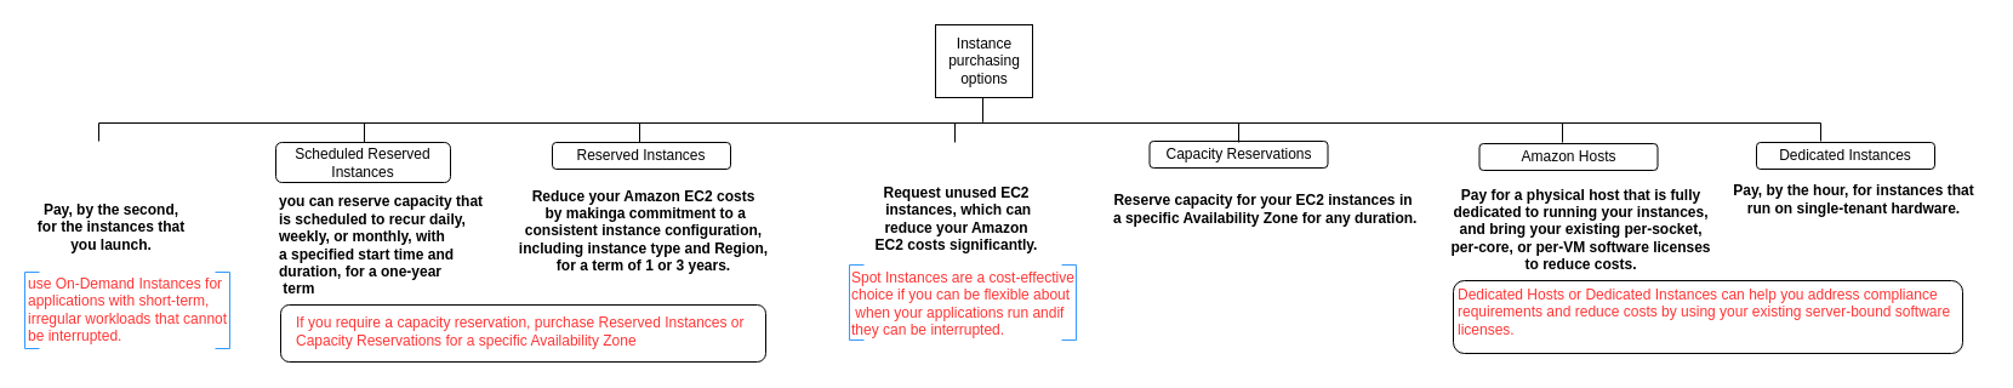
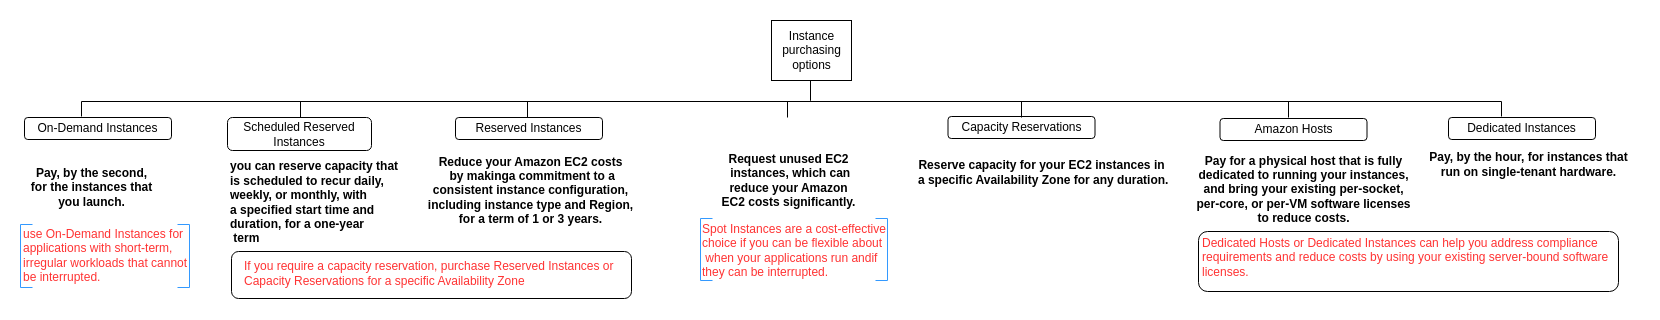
  <mxCell id="0" />
  <mxCell id="1" parent="0" />
  <mxCell id="2" value="Instance &lt;br&gt;purchasing &lt;br&gt;options" style="text;html=1;align=center;verticalAlign=middle;resizable=0;points=[];autosize=1;strokeColor=default;fillColor=none;" vertex="1" parent="1"><mxGeometry x="771" y="20" width="80" height="60" as="geometry" /></mxCell>
+ <mxCell id="3" value="On-Demand Instances" style="rounded=1;whiteSpace=wrap;html=1;strokeColor=default;fillColor=none;" vertex="1" parent="1"><mxGeometry x="24" y="117" width="147" height="22" as="geometry" /></mxCell>
  <mxCell id="4" value="Scheduled Reserved Instances" style="rounded=1;whiteSpace=wrap;html=1;strokeColor=default;fillColor=none;" vertex="1" parent="1"><mxGeometry x="227" y="117" width="144" height="33" as="geometry" /></mxCell>
  <mxCell id="5" value="Reserved Instances" style="rounded=1;whiteSpace=wrap;html=1;strokeColor=default;fillColor=none;" vertex="1" parent="1"><mxGeometry x="455" y="117" width="147" height="22" as="geometry" /></mxCell>
  <mxCell id="6" value="Amazon Hosts" style="rounded=1;whiteSpace=wrap;html=1;strokeColor=default;fillColor=none;" vertex="1" parent="1"><mxGeometry x="1219.5" y="118" width="147" height="22" as="geometry" /></mxCell>
  <mxCell id="7" value="Dedicated Instances" style="rounded=1;whiteSpace=wrap;html=1;strokeColor=default;fillColor=none;" vertex="1" parent="1"><mxGeometry x="1448" y="117" width="147" height="22" as="geometry" /></mxCell>
  <mxCell id="8" value="Capacity Reservations" style="rounded=1;whiteSpace=wrap;html=1;strokeColor=default;fillColor=none;" vertex="1" parent="1"><mxGeometry x="947.5" y="116" width="147" height="22" as="geometry" /></mxCell>
  <mxCell id="9" value="Pay, by the second, &lt;br&gt;for the instances that &lt;br&gt;you launch." style="text;html=1;align=center;verticalAlign=middle;resizable=0;points=[];autosize=1;strokeColor=none;fillColor=none;fontStyle=1" vertex="1" parent="1"><mxGeometry x="21" y="157" width="140" height="60" as="geometry" /></mxCell>
  <mxCell id="10" value="you can reserve capacity that &lt;br&gt;is scheduled to recur daily, &lt;br&gt;weekly, or monthly, with &lt;br&gt;a specified start time and &lt;br&gt;duration, for a one-year&lt;br&gt;&amp;nbsp;term" style="text;html=1;align=left;verticalAlign=middle;resizable=0;points=[];autosize=1;strokeColor=none;fillColor=none;fontStyle=1" vertex="1" parent="1"><mxGeometry x="228" y="152" width="190" height="100" as="geometry" /></mxCell>
  <mxCell id="11" value="Reduce your Amazon EC2 costs&lt;br&gt;&amp;nbsp;by makinga commitment to a &lt;br&gt;consistent instance configuration, &lt;br&gt;including instance type and Region, &lt;br&gt;for a term of 1 or 3 years." style="text;html=1;align=center;verticalAlign=middle;resizable=0;points=[];autosize=1;strokeColor=none;fillColor=none;fontStyle=1" vertex="1" parent="1"><mxGeometry x="415" y="145" width="230" height="90" as="geometry" /></mxCell>
  <mxCell id="12" value="Request unused EC2&lt;br&gt;&amp;nbsp;instances, which can &lt;br&gt;reduce your Amazon &lt;br&gt;EC2 costs significantly." style="text;html=1;align=center;verticalAlign=middle;resizable=0;points=[];autosize=1;strokeColor=none;fillColor=none;fontStyle=1" vertex="1" parent="1"><mxGeometry x="708" y="145" width="160" height="70" as="geometry" /></mxCell>
  <mxCell id="13" value="Pay for a physical host that is fully &lt;br&gt;dedicated to running your instances, &lt;br&gt;and bring your existing per-socket, &lt;br&gt;per-core, or per-VM software licenses &lt;br&gt;to reduce costs." style="text;html=1;align=center;verticalAlign=middle;resizable=0;points=[];autosize=1;strokeColor=none;fillColor=none;fontStyle=1" vertex="1" parent="1"><mxGeometry x="1183" y="144" width="240" height="90" as="geometry" /></mxCell>
  <mxCell id="14" value="Reserve capacity for your EC2 instances in&lt;br&gt;&amp;nbsp;a specific Availability Zone for any duration." style="text;html=1;align=center;verticalAlign=middle;resizable=0;points=[];autosize=1;strokeColor=none;fillColor=none;fontStyle=1" vertex="1" parent="1"><mxGeometry x="901" y="152" width="280" height="40" as="geometry" /></mxCell>
  <mxCell id="15" value="Pay, by the hour, for instances that &lt;br&gt;run on single-tenant hardware." style="text;html=1;align=center;verticalAlign=middle;resizable=0;points=[];autosize=1;strokeColor=none;fillColor=none;fontStyle=1" vertex="1" parent="1"><mxGeometry x="1418" y="144" width="220" height="40" as="geometry" /></mxCell>
  <mxCell id="16" value="" style="strokeWidth=1;html=1;shape=mxgraph.flowchart.annotation_1;align=left;pointerEvents=1;direction=south;" vertex="1" parent="1"><mxGeometry x="81" y="101" width="1420" height="15" as="geometry" /></mxCell>
  <mxCell id="17" value="" style="endArrow=none;html=1;rounded=0;" edge="1" parent="1"><mxGeometry width="50" height="50" relative="1" as="geometry"><mxPoint x="810" y="100" as="sourcePoint" /><mxPoint x="810" y="80" as="targetPoint" /></mxGeometry></mxCell>
  <mxCell id="18" value="" style="endArrow=none;html=1;rounded=0;" edge="1" parent="1"><mxGeometry width="50" height="50" relative="1" as="geometry"><mxPoint x="810" y="100" as="sourcePoint" /><mxPoint x="810" y="80" as="targetPoint" /></mxGeometry></mxCell>
  <mxCell id="19" value="" style="line;strokeWidth=1;html=1;fillColor=none;direction=south;" vertex="1" parent="1"><mxGeometry x="295" y="101" width="10" height="16" as="geometry" /></mxCell>
  <mxCell id="20" value="" style="line;strokeWidth=1;html=1;fillColor=none;direction=south;" vertex="1" parent="1"><mxGeometry x="522" y="101" width="10" height="16" as="geometry" /></mxCell>
  <mxCell id="21" value="" style="line;strokeWidth=1;html=1;fillColor=none;direction=south;" vertex="1" parent="1"><mxGeometry x="1016" y="101" width="10" height="16" as="geometry" /></mxCell>
  <mxCell id="22" value="" style="line;strokeWidth=1;html=1;fillColor=none;direction=south;" vertex="1" parent="1"><mxGeometry x="782" y="101" width="10" height="16" as="geometry" /></mxCell>
  <mxCell id="23" value="" style="line;strokeWidth=1;html=1;fillColor=none;direction=south;" vertex="1" parent="1"><mxGeometry x="1283" y="101" width="10" height="16" as="geometry" /></mxCell>
  <mxCell id="24" value="&lt;font color=&quot;#ff3333&quot;&gt;use On-Demand Instances for &lt;br&gt;applications with short-term,&amp;nbsp;&lt;br&gt;irregular workloads that cannot &lt;br&gt;be interrupted.&lt;/font&gt;" style="text;html=1;align=left;verticalAlign=middle;resizable=0;points=[];autosize=1;strokeColor=none;fillColor=none;" vertex="1" parent="1"><mxGeometry x="21" y="220" width="190" height="70" as="geometry" /></mxCell>
  <mxCell id="25" value="" style="strokeWidth=1;html=1;shape=mxgraph.flowchart.annotation_1;align=left;pointerEvents=1;fontColor=#000033;fillColor=none;strokeColor=#3399FF;" vertex="1" parent="1"><mxGeometry x="20" y="224" width="12" height="63" as="geometry" /></mxCell>
  <mxCell id="26" value="" style="strokeWidth=1;html=1;shape=mxgraph.flowchart.annotation_1;align=left;pointerEvents=1;fontColor=#000033;fillColor=none;direction=west;strokeColor=#3399FF;" vertex="1" parent="1"><mxGeometry x="177" y="224" width="12" height="63" as="geometry" /></mxCell>
  <mxCell id="27" value="Spot Instances are a cost-effective &lt;br&gt;choice if you can be flexible about&lt;br&gt;&amp;nbsp;when your applications run andif &lt;br&gt;they can be interrupted." style="text;html=1;align=left;verticalAlign=middle;resizable=0;points=[];autosize=1;strokeColor=none;fillColor=none;fontColor=#FF3333;" vertex="1" parent="1"><mxGeometry x="700" y="215" width="210" height="70" as="geometry" /></mxCell>
  <mxCell id="28" value="" style="strokeWidth=1;html=1;shape=mxgraph.flowchart.annotation_1;align=left;pointerEvents=1;fontColor=#000033;fillColor=none;strokeColor=#3399FF;" vertex="1" parent="1"><mxGeometry x="700" y="218" width="12" height="62" as="geometry" /></mxCell>
  <mxCell id="29" value="" style="strokeWidth=1;html=1;shape=mxgraph.flowchart.annotation_1;align=left;pointerEvents=1;fontColor=#000033;fillColor=none;direction=west;strokeColor=#3399FF;" vertex="1" parent="1"><mxGeometry x="875" y="218" width="12" height="62" as="geometry" /></mxCell>
  <mxCell id="30" value="Dedicated Hosts or Dedicated Instances can help you address compliance &lt;br&gt;requirements and reduce costs by using your existing server-bound software &lt;br&gt;licenses." style="text;html=1;align=left;verticalAlign=middle;resizable=0;points=[];autosize=1;strokeColor=none;fillColor=none;fontColor=#FF3333;" vertex="1" parent="1"><mxGeometry x="1200" y="226.5" width="430" height="60" as="geometry" /></mxCell>
  <mxCell id="31" value="" style="rounded=1;whiteSpace=wrap;html=1;fontColor=#FF3333;strokeColor=default;strokeWidth=1;fillColor=none;" vertex="1" parent="1"><mxGeometry x="1198" y="231" width="420" height="60" as="geometry" /></mxCell>
  <mxCell id="32" value="If you require a capacity reservation, purchase Reserved Instances or &lt;br&gt;Capacity Reservations for a specific Availability Zone" style="text;html=1;align=left;verticalAlign=middle;resizable=0;points=[];autosize=1;strokeColor=none;fillColor=none;fontColor=#FF3333;" vertex="1" parent="1"><mxGeometry x="242" y="253" width="390" height="40" as="geometry" /></mxCell>
  <mxCell id="33" value="" style="rounded=1;whiteSpace=wrap;html=1;fontColor=#FF3333;strokeColor=default;strokeWidth=1;fillColor=none;" vertex="1" parent="1"><mxGeometry x="231" y="251" width="400" height="47" as="geometry" /></mxCell>
